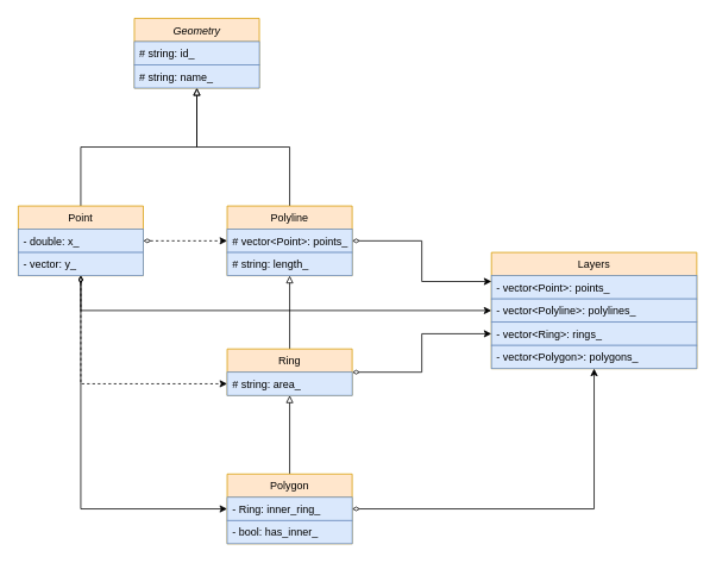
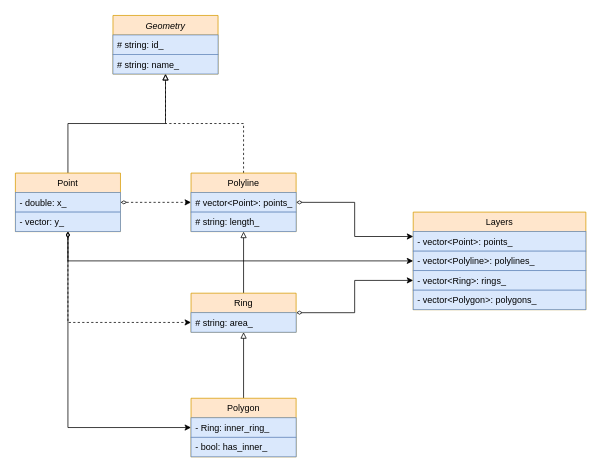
  <mxCell id="0" />
  <mxCell id="1" parent="0" />
  <mxCell id="2" value="Geometry" style="swimlane;fontStyle=2;childLayout=stackLayout;horizontal=1;startSize=26;fillColor=#ffe6cc;horizontalStack=0;resizeParent=1;resizeParentMax=0;resizeLast=0;collapsible=1;marginBottom=0;strokeColor=#d79b00;" vertex="1" parent="1"><mxGeometry x="150" y="20" width="140" height="78" as="geometry" /></mxCell>
  <mxCell id="3" value="# string: id_" style="text;strokeColor=#6c8ebf;fillColor=#dae8fc;align=left;verticalAlign=top;spacingLeft=4;spacingRight=4;overflow=hidden;rotatable=0;points=[[0,0.5],[1,0.5]];portConstraint=eastwest;" vertex="1" parent="2"><mxGeometry y="26" width="140" height="26" as="geometry" /></mxCell>
  <mxCell id="4" value="# string: name_" style="text;strokeColor=#6c8ebf;fillColor=#dae8fc;align=left;verticalAlign=top;spacingLeft=4;spacingRight=4;overflow=hidden;rotatable=0;points=[[0,0.5],[1,0.5]];portConstraint=eastwest;" vertex="1" parent="2"><mxGeometry y="52" width="140" height="26" as="geometry" /></mxCell>
  <mxCell id="5" style="rounded=0;orthogonalLoop=1;jettySize=auto;html=1;edgeStyle=orthogonalEdgeStyle;startArrow=diamondThin;startFill=0;dashed=1;" edge="1" parent="1" source="10" target="14"><mxGeometry relative="1" as="geometry" /></mxCell>
  <mxCell id="6" style="edgeStyle=orthogonalEdgeStyle;rounded=0;orthogonalLoop=1;jettySize=auto;html=1;startArrow=none;startFill=0;endArrow=block;endFill=0;" edge="1" parent="1" source="10" target="2"><mxGeometry relative="1" as="geometry" /></mxCell>
  <mxCell id="7" style="edgeStyle=orthogonalEdgeStyle;rounded=0;orthogonalLoop=1;jettySize=auto;html=1;startArrow=diamondThin;startFill=0;endArrow=classic;endFill=1;exitX=0.5;exitY=1;exitDx=0;exitDy=0;entryX=0;entryY=0.5;entryDx=0;entryDy=0;dashed=1;" edge="1" parent="1" source="10" target="20"><mxGeometry relative="1" as="geometry" /></mxCell>
  <mxCell id="8" style="edgeStyle=orthogonalEdgeStyle;rounded=0;orthogonalLoop=1;jettySize=auto;html=1;startArrow=diamondThin;startFill=0;endArrow=classic;endFill=1;exitX=0.5;exitY=1;exitDx=0;exitDy=0;entryX=0;entryY=0.5;entryDx=0;entryDy=0;" edge="1" parent="1" source="10" target="23"><mxGeometry relative="1" as="geometry" /></mxCell>
  <mxCell id="9" style="edgeStyle=orthogonalEdgeStyle;rounded=0;orthogonalLoop=1;jettySize=auto;html=1;exitX=0.5;exitY=1;exitDx=0;exitDy=0;entryX=0;entryY=0.5;entryDx=0;entryDy=0;startArrow=diamondThin;startFill=0;endArrow=classic;endFill=1;" edge="1" parent="1" source="10" target="27"><mxGeometry relative="1" as="geometry" /></mxCell>
  <mxCell id="10" value="Point" style="swimlane;fontStyle=0;childLayout=stackLayout;horizontal=1;startSize=26;fillColor=#ffe6cc;horizontalStack=0;resizeParent=1;resizeParentMax=0;resizeLast=0;collapsible=1;marginBottom=0;strokeColor=#d79b00;" vertex="1" parent="1"><mxGeometry x="20" y="230" width="140" height="78" as="geometry" /></mxCell>
  <mxCell id="11" value="- double: x_" style="text;strokeColor=#6c8ebf;fillColor=#dae8fc;align=left;verticalAlign=top;spacingLeft=4;spacingRight=4;overflow=hidden;rotatable=0;points=[[0,0.5],[1,0.5]];portConstraint=eastwest;" vertex="1" parent="10"><mxGeometry y="26" width="140" height="26" as="geometry" /></mxCell>
  <mxCell id="12" value="- vector: y_" style="text;strokeColor=#6c8ebf;fillColor=#dae8fc;align=left;verticalAlign=top;spacingLeft=4;spacingRight=4;overflow=hidden;rotatable=0;points=[[0,0.5],[1,0.5]];portConstraint=eastwest;" vertex="1" parent="10"><mxGeometry y="52" width="140" height="26" as="geometry" /></mxCell>
- <mxCell id="13" style="edgeStyle=orthogonalEdgeStyle;rounded=0;orthogonalLoop=1;jettySize=auto;html=1;startArrow=none;startFill=0;endArrow=block;endFill=0;" edge="1" parent="1" source="14" target="2"><mxGeometry relative="1" as="geometry" /></mxCell>
+ <mxCell id="13" style="edgeStyle=orthogonalEdgeStyle;rounded=0;orthogonalLoop=1;jettySize=auto;html=1;startArrow=none;startFill=0;endArrow=block;endFill=0;dashed=1;" edge="1" parent="1" source="14" target="2"><mxGeometry relative="1" as="geometry" /></mxCell>
  <mxCell id="14" value="Polyline" style="swimlane;fontStyle=0;childLayout=stackLayout;horizontal=1;startSize=26;fillColor=#ffe6cc;horizontalStack=0;resizeParent=1;resizeParentMax=0;resizeLast=0;collapsible=1;marginBottom=0;strokeColor=#d79b00;" vertex="1" parent="1"><mxGeometry x="254" y="230" width="140" height="78" as="geometry" /></mxCell>
  <mxCell id="15" value="# vector&lt;Point&gt;: points_" style="text;strokeColor=#6c8ebf;fillColor=#dae8fc;align=left;verticalAlign=top;spacingLeft=4;spacingRight=4;overflow=hidden;rotatable=0;points=[[0,0.5],[1,0.5]];portConstraint=eastwest;" vertex="1" parent="14"><mxGeometry y="26" width="140" height="26" as="geometry" /></mxCell>
  <mxCell id="16" value="# string: length_" style="text;strokeColor=#6c8ebf;fillColor=#dae8fc;align=left;verticalAlign=top;spacingLeft=4;spacingRight=4;overflow=hidden;rotatable=0;points=[[0,0.5],[1,0.5]];portConstraint=eastwest;" vertex="1" parent="14"><mxGeometry y="52" width="140" height="26" as="geometry" /></mxCell>
  <mxCell id="17" style="edgeStyle=orthogonalEdgeStyle;rounded=0;orthogonalLoop=1;jettySize=auto;html=1;startArrow=none;startFill=0;endArrow=block;endFill=0;" edge="1" parent="1" source="19" target="14"><mxGeometry relative="1" as="geometry" /></mxCell>
  <mxCell id="18" style="edgeStyle=orthogonalEdgeStyle;rounded=0;orthogonalLoop=1;jettySize=auto;html=1;exitX=1;exitY=0.5;exitDx=0;exitDy=0;startArrow=diamondThin;startFill=0;endArrow=classic;endFill=1;entryX=0;entryY=0.5;entryDx=0;entryDy=0;" edge="1" parent="1" source="19" target="28"><mxGeometry relative="1" as="geometry"><mxPoint x="550" y="380" as="targetPoint" /></mxGeometry></mxCell>
  <mxCell id="19" value="Ring" style="swimlane;fontStyle=0;childLayout=stackLayout;horizontal=1;startSize=26;fillColor=#ffe6cc;horizontalStack=0;resizeParent=1;resizeParentMax=0;resizeLast=0;collapsible=1;marginBottom=0;strokeColor=#d79b00;" vertex="1" parent="1"><mxGeometry x="254" y="390" width="140" height="52" as="geometry" /></mxCell>
  <mxCell id="20" value="# string: area_" style="text;strokeColor=#6c8ebf;fillColor=#dae8fc;align=left;verticalAlign=top;spacingLeft=4;spacingRight=4;overflow=hidden;rotatable=0;points=[[0,0.5],[1,0.5]];portConstraint=eastwest;" vertex="1" parent="19"><mxGeometry y="26" width="140" height="26" as="geometry" /></mxCell>
  <mxCell id="21" style="edgeStyle=orthogonalEdgeStyle;rounded=0;orthogonalLoop=1;jettySize=auto;html=1;startArrow=none;startFill=0;endArrow=block;endFill=0;" edge="1" parent="1" source="22" target="19"><mxGeometry relative="1" as="geometry" /></mxCell>
  <mxCell id="22" value="Polygon" style="swimlane;fontStyle=0;childLayout=stackLayout;horizontal=1;startSize=26;fillColor=#ffe6cc;horizontalStack=0;resizeParent=1;resizeParentMax=0;resizeLast=0;collapsible=1;marginBottom=0;strokeColor=#d79b00;" vertex="1" parent="1"><mxGeometry x="254" y="530" width="140" height="78" as="geometry" /></mxCell>
  <mxCell id="23" value="- Ring: inner_ring_" style="text;strokeColor=#6c8ebf;fillColor=#dae8fc;align=left;verticalAlign=top;spacingLeft=4;spacingRight=4;overflow=hidden;rotatable=0;points=[[0,0.5],[1,0.5]];portConstraint=eastwest;" vertex="1" parent="22"><mxGeometry y="26" width="140" height="26" as="geometry" /></mxCell>
  <mxCell id="24" value="- bool: has_inner_" style="text;strokeColor=#6c8ebf;fillColor=#dae8fc;align=left;verticalAlign=top;spacingLeft=4;spacingRight=4;overflow=hidden;rotatable=0;points=[[0,0.5],[1,0.5]];portConstraint=eastwest;" vertex="1" parent="22"><mxGeometry y="52" width="140" height="26" as="geometry" /></mxCell>
  <mxCell id="25" value="Layers" style="swimlane;fontStyle=0;childLayout=stackLayout;horizontal=1;startSize=26;fillColor=#ffe6cc;horizontalStack=0;resizeParent=1;resizeParentMax=0;resizeLast=0;collapsible=1;marginBottom=0;strokeColor=#d79b00;" vertex="1" parent="1"><mxGeometry x="550" y="282" width="230" height="130" as="geometry" /></mxCell>
  <mxCell id="26" value="- vector&lt;Point&gt;: points_" style="text;strokeColor=#6c8ebf;fillColor=#dae8fc;align=left;verticalAlign=top;spacingLeft=4;spacingRight=4;overflow=hidden;rotatable=0;points=[[0,0.5],[1,0.5]];portConstraint=eastwest;" vertex="1" parent="25"><mxGeometry y="26" width="230" height="26" as="geometry" /></mxCell>
  <mxCell id="27" value="- vector&lt;Polyline&gt;: polylines_" style="text;strokeColor=#6c8ebf;fillColor=#dae8fc;align=left;verticalAlign=top;spacingLeft=4;spacingRight=4;overflow=hidden;rotatable=0;points=[[0,0.5],[1,0.5]];portConstraint=eastwest;" vertex="1" parent="25"><mxGeometry y="52" width="230" height="26" as="geometry" /></mxCell>
  <mxCell id="28" value="- vector&lt;Ring&gt;: rings_" style="text;strokeColor=#6c8ebf;fillColor=#dae8fc;align=left;verticalAlign=top;spacingLeft=4;spacingRight=4;overflow=hidden;rotatable=0;points=[[0,0.5],[1,0.5]];portConstraint=eastwest;" vertex="1" parent="25"><mxGeometry y="78" width="230" height="26" as="geometry" /></mxCell>
  <mxCell id="29" value="- vector&lt;Polygon&gt;: polygons_" style="text;strokeColor=#6c8ebf;fillColor=#dae8fc;align=left;verticalAlign=top;spacingLeft=4;spacingRight=4;overflow=hidden;rotatable=0;points=[[0,0.5],[1,0.5]];portConstraint=eastwest;" vertex="1" parent="25"><mxGeometry y="104" width="230" height="26" as="geometry" /></mxCell>
  <mxCell id="30" style="edgeStyle=orthogonalEdgeStyle;rounded=0;orthogonalLoop=1;jettySize=auto;html=1;exitX=1;exitY=0.5;exitDx=0;exitDy=0;entryX=0;entryY=0.25;entryDx=0;entryDy=0;startArrow=diamondThin;startFill=0;endArrow=classic;endFill=1;" edge="1" parent="1" source="15" target="25"><mxGeometry relative="1" as="geometry" /></mxCell>
- <mxCell id="31" style="edgeStyle=orthogonalEdgeStyle;rounded=0;orthogonalLoop=1;jettySize=auto;html=1;exitX=1;exitY=0.5;exitDx=0;exitDy=0;entryX=0.5;entryY=1;entryDx=0;entryDy=0;startArrow=diamondThin;startFill=0;endArrow=classic;endFill=1;" edge="1" parent="1" source="23" target="25"><mxGeometry relative="1" as="geometry" /></mxCell>
